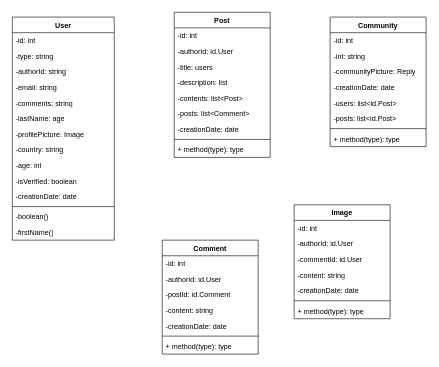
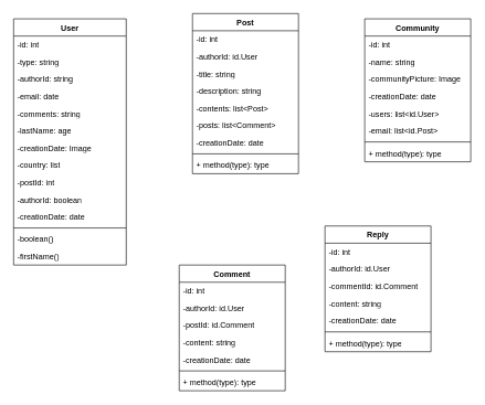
  <mxCell id="0" />
  <mxCell id="1" parent="0" />
  <mxCell id="2" value="User" style="swimlane;fontStyle=1;align=center;verticalAlign=top;childLayout=stackLayout;horizontal=1;startSize=26;horizontalStack=0;resizeParent=1;resizeParentMax=0;resizeLast=0;collapsible=1;marginBottom=0;whiteSpace=wrap;html=1;" vertex="1" parent="1"><mxGeometry x="20" y="28" width="170" height="372" as="geometry" /></mxCell>
  <mxCell id="3" value="-id: int" style="text;strokeColor=none;fillColor=none;align=left;verticalAlign=top;spacingLeft=4;spacingRight=4;overflow=hidden;rotatable=0;points=[[0,0.5],[1,0.5]];portConstraint=eastwest;whiteSpace=wrap;html=1;" vertex="1" parent="2"><mxGeometry y="26" width="170" height="26" as="geometry" /></mxCell>
  <mxCell id="4" value="-type: string&lt;br&gt;" style="text;strokeColor=none;fillColor=none;align=left;verticalAlign=top;spacingLeft=4;spacingRight=4;overflow=hidden;rotatable=0;points=[[0,0.5],[1,0.5]];portConstraint=eastwest;whiteSpace=wrap;html=1;" vertex="1" parent="2"><mxGeometry y="52" width="170" height="26" as="geometry" /></mxCell>
  <mxCell id="5" value="-authorId: string" style="text;strokeColor=none;fillColor=none;align=left;verticalAlign=top;spacingLeft=4;spacingRight=4;overflow=hidden;rotatable=0;points=[[0,0.5],[1,0.5]];portConstraint=eastwest;whiteSpace=wrap;html=1;" vertex="1" parent="2"><mxGeometry y="78" width="170" height="26" as="geometry" /></mxCell>
- <mxCell id="6" value="-email: string" style="text;strokeColor=none;fillColor=none;align=left;verticalAlign=top;spacingLeft=4;spacingRight=4;overflow=hidden;rotatable=0;points=[[0,0.5],[1,0.5]];portConstraint=eastwest;whiteSpace=wrap;html=1;" vertex="1" parent="2"><mxGeometry y="104" width="170" height="26" as="geometry" /></mxCell>
+ <mxCell id="6" value="-email: date" style="text;strokeColor=none;fillColor=none;align=left;verticalAlign=top;spacingLeft=4;spacingRight=4;overflow=hidden;rotatable=0;points=[[0,0.5],[1,0.5]];portConstraint=eastwest;whiteSpace=wrap;html=1;" vertex="1" parent="2"><mxGeometry y="104" width="170" height="26" as="geometry" /></mxCell>
  <mxCell id="7" value="-comments: string" style="text;strokeColor=none;fillColor=none;align=left;verticalAlign=top;spacingLeft=4;spacingRight=4;overflow=hidden;rotatable=0;points=[[0,0.5],[1,0.5]];portConstraint=eastwest;whiteSpace=wrap;html=1;" vertex="1" parent="2"><mxGeometry y="130" width="170" height="26" as="geometry" /></mxCell>
  <mxCell id="8" value="-lastName: age" style="text;strokeColor=none;fillColor=none;align=left;verticalAlign=top;spacingLeft=4;spacingRight=4;overflow=hidden;rotatable=0;points=[[0,0.5],[1,0.5]];portConstraint=eastwest;whiteSpace=wrap;html=1;" vertex="1" parent="2"><mxGeometry y="156" width="170" height="26" as="geometry" /></mxCell>
- <mxCell id="9" value="-profilePicture: Image" style="text;strokeColor=none;fillColor=none;align=left;verticalAlign=top;spacingLeft=4;spacingRight=4;overflow=hidden;rotatable=0;points=[[0,0.5],[1,0.5]];portConstraint=eastwest;whiteSpace=wrap;html=1;" vertex="1" parent="2"><mxGeometry y="182" width="170" height="26" as="geometry" /></mxCell>
- <mxCell id="10" value="-country: string" style="text;strokeColor=none;fillColor=none;align=left;verticalAlign=top;spacingLeft=4;spacingRight=4;overflow=hidden;rotatable=0;points=[[0,0.5],[1,0.5]];portConstraint=eastwest;whiteSpace=wrap;html=1;" vertex="1" parent="2"><mxGeometry y="208" width="170" height="26" as="geometry" /></mxCell>
- <mxCell id="11" value="-age: int" style="text;strokeColor=none;fillColor=none;align=left;verticalAlign=top;spacingLeft=4;spacingRight=4;overflow=hidden;rotatable=0;points=[[0,0.5],[1,0.5]];portConstraint=eastwest;whiteSpace=wrap;html=1;" vertex="1" parent="2"><mxGeometry y="234" width="170" height="26" as="geometry" /></mxCell>
- <mxCell id="12" value="-isVerified: boolean" style="text;strokeColor=none;fillColor=none;align=left;verticalAlign=top;spacingLeft=4;spacingRight=4;overflow=hidden;rotatable=0;points=[[0,0.5],[1,0.5]];portConstraint=eastwest;whiteSpace=wrap;html=1;" vertex="1" parent="2"><mxGeometry y="260" width="170" height="26" as="geometry" /></mxCell>
+ <mxCell id="9" value="-creationDate: Image" style="text;strokeColor=none;fillColor=none;align=left;verticalAlign=top;spacingLeft=4;spacingRight=4;overflow=hidden;rotatable=0;points=[[0,0.5],[1,0.5]];portConstraint=eastwest;whiteSpace=wrap;html=1;" vertex="1" parent="2"><mxGeometry y="182" width="170" height="26" as="geometry" /></mxCell>
+ <mxCell id="10" value="-country: list" style="text;strokeColor=none;fillColor=none;align=left;verticalAlign=top;spacingLeft=4;spacingRight=4;overflow=hidden;rotatable=0;points=[[0,0.5],[1,0.5]];portConstraint=eastwest;whiteSpace=wrap;html=1;" vertex="1" parent="2"><mxGeometry y="208" width="170" height="26" as="geometry" /></mxCell>
+ <mxCell id="11" value="-postId: int" style="text;strokeColor=none;fillColor=none;align=left;verticalAlign=top;spacingLeft=4;spacingRight=4;overflow=hidden;rotatable=0;points=[[0,0.5],[1,0.5]];portConstraint=eastwest;whiteSpace=wrap;html=1;" vertex="1" parent="2"><mxGeometry y="234" width="170" height="26" as="geometry" /></mxCell>
+ <mxCell id="12" value="-authorId: boolean" style="text;strokeColor=none;fillColor=none;align=left;verticalAlign=top;spacingLeft=4;spacingRight=4;overflow=hidden;rotatable=0;points=[[0,0.5],[1,0.5]];portConstraint=eastwest;whiteSpace=wrap;html=1;" vertex="1" parent="2"><mxGeometry y="260" width="170" height="26" as="geometry" /></mxCell>
  <mxCell id="13" value="-creationDate: date" style="text;strokeColor=none;fillColor=none;align=left;verticalAlign=top;spacingLeft=4;spacingRight=4;overflow=hidden;rotatable=0;points=[[0,0.5],[1,0.5]];portConstraint=eastwest;whiteSpace=wrap;html=1;" vertex="1" parent="2"><mxGeometry y="286" width="170" height="26" as="geometry" /></mxCell>
  <mxCell id="14" value="" style="line;strokeWidth=1;fillColor=none;align=left;verticalAlign=middle;spacingTop=-1;spacingLeft=3;spacingRight=3;rotatable=0;labelPosition=right;points=[];portConstraint=eastwest;strokeColor=inherit;" vertex="1" parent="2"><mxGeometry y="312" width="170" height="8" as="geometry" /></mxCell>
  <mxCell id="15" value="-boolean()" style="text;strokeColor=none;fillColor=none;align=left;verticalAlign=top;spacingLeft=4;spacingRight=4;overflow=hidden;rotatable=0;points=[[0,0.5],[1,0.5]];portConstraint=eastwest;whiteSpace=wrap;html=1;" vertex="1" parent="2"><mxGeometry y="320" width="170" height="26" as="geometry" /></mxCell>
  <mxCell id="16" value="-firstName()" style="text;strokeColor=none;fillColor=none;align=left;verticalAlign=top;spacingLeft=4;spacingRight=4;overflow=hidden;rotatable=0;points=[[0,0.5],[1,0.5]];portConstraint=eastwest;whiteSpace=wrap;html=1;" vertex="1" parent="2"><mxGeometry y="346" width="170" height="26" as="geometry" /></mxCell>
  <mxCell id="17" value="Community" style="swimlane;fontStyle=1;align=center;verticalAlign=top;childLayout=stackLayout;horizontal=1;startSize=26;horizontalStack=0;resizeParent=1;resizeParentMax=0;resizeLast=0;collapsible=1;marginBottom=0;whiteSpace=wrap;html=1;" vertex="1" parent="1"><mxGeometry x="550" y="28" width="160" height="216" as="geometry" /></mxCell>
  <mxCell id="18" value="-id: int" style="text;strokeColor=none;fillColor=none;align=left;verticalAlign=top;spacingLeft=4;spacingRight=4;overflow=hidden;rotatable=0;points=[[0,0.5],[1,0.5]];portConstraint=eastwest;whiteSpace=wrap;html=1;" vertex="1" parent="17"><mxGeometry y="26" width="160" height="26" as="geometry" /></mxCell>
- <mxCell id="19" value="-int: string" style="text;strokeColor=none;fillColor=none;align=left;verticalAlign=top;spacingLeft=4;spacingRight=4;overflow=hidden;rotatable=0;points=[[0,0.5],[1,0.5]];portConstraint=eastwest;whiteSpace=wrap;html=1;" vertex="1" parent="17"><mxGeometry y="52" width="160" height="26" as="geometry" /></mxCell>
- <mxCell id="20" value="-communityPicture: Reply" style="text;strokeColor=none;fillColor=none;align=left;verticalAlign=top;spacingLeft=4;spacingRight=4;overflow=hidden;rotatable=0;points=[[0,0.5],[1,0.5]];portConstraint=eastwest;whiteSpace=wrap;html=1;" vertex="1" parent="17"><mxGeometry y="78" width="160" height="26" as="geometry" /></mxCell>
+ <mxCell id="19" value="-name: string" style="text;strokeColor=none;fillColor=none;align=left;verticalAlign=top;spacingLeft=4;spacingRight=4;overflow=hidden;rotatable=0;points=[[0,0.5],[1,0.5]];portConstraint=eastwest;whiteSpace=wrap;html=1;" vertex="1" parent="17"><mxGeometry y="52" width="160" height="26" as="geometry" /></mxCell>
+ <mxCell id="20" value="-communityPicture: Image" style="text;strokeColor=none;fillColor=none;align=left;verticalAlign=top;spacingLeft=4;spacingRight=4;overflow=hidden;rotatable=0;points=[[0,0.5],[1,0.5]];portConstraint=eastwest;whiteSpace=wrap;html=1;" vertex="1" parent="17"><mxGeometry y="78" width="160" height="26" as="geometry" /></mxCell>
  <mxCell id="21" value="-creationDate: date" style="text;strokeColor=none;fillColor=none;align=left;verticalAlign=top;spacingLeft=4;spacingRight=4;overflow=hidden;rotatable=0;points=[[0,0.5],[1,0.5]];portConstraint=eastwest;whiteSpace=wrap;html=1;" vertex="1" parent="17"><mxGeometry y="104" width="160" height="26" as="geometry" /></mxCell>
- <mxCell id="22" value="-users: list&amp;lt;id.Post&amp;gt;" style="text;strokeColor=none;fillColor=none;align=left;verticalAlign=top;spacingLeft=4;spacingRight=4;overflow=hidden;rotatable=0;points=[[0,0.5],[1,0.5]];portConstraint=eastwest;whiteSpace=wrap;html=1;" vertex="1" parent="17"><mxGeometry y="130" width="160" height="26" as="geometry" /></mxCell>
- <mxCell id="23" value="-posts: list&amp;lt;id.Post&amp;gt;" style="text;strokeColor=none;fillColor=none;align=left;verticalAlign=top;spacingLeft=4;spacingRight=4;overflow=hidden;rotatable=0;points=[[0,0.5],[1,0.5]];portConstraint=eastwest;whiteSpace=wrap;html=1;" vertex="1" parent="17"><mxGeometry y="156" width="160" height="26" as="geometry" /></mxCell>
+ <mxCell id="22" value="-users: list&amp;lt;id.User&amp;gt;" style="text;strokeColor=none;fillColor=none;align=left;verticalAlign=top;spacingLeft=4;spacingRight=4;overflow=hidden;rotatable=0;points=[[0,0.5],[1,0.5]];portConstraint=eastwest;whiteSpace=wrap;html=1;" vertex="1" parent="17"><mxGeometry y="130" width="160" height="26" as="geometry" /></mxCell>
+ <mxCell id="23" value="-email: list&amp;lt;id.Post&amp;gt;" style="text;strokeColor=none;fillColor=none;align=left;verticalAlign=top;spacingLeft=4;spacingRight=4;overflow=hidden;rotatable=0;points=[[0,0.5],[1,0.5]];portConstraint=eastwest;whiteSpace=wrap;html=1;" vertex="1" parent="17"><mxGeometry y="156" width="160" height="26" as="geometry" /></mxCell>
  <mxCell id="24" value="" style="line;strokeWidth=1;fillColor=none;align=left;verticalAlign=middle;spacingTop=-1;spacingLeft=3;spacingRight=3;rotatable=0;labelPosition=right;points=[];portConstraint=eastwest;strokeColor=inherit;" vertex="1" parent="17"><mxGeometry y="182" width="160" height="8" as="geometry" /></mxCell>
  <mxCell id="25" value="+ method(type): type" style="text;strokeColor=none;fillColor=none;align=left;verticalAlign=top;spacingLeft=4;spacingRight=4;overflow=hidden;rotatable=0;points=[[0,0.5],[1,0.5]];portConstraint=eastwest;whiteSpace=wrap;html=1;" vertex="1" parent="17"><mxGeometry y="190" width="160" height="26" as="geometry" /></mxCell>
  <mxCell id="26" value="Post" style="swimlane;fontStyle=1;align=center;verticalAlign=top;childLayout=stackLayout;horizontal=1;startSize=26;horizontalStack=0;resizeParent=1;resizeParentMax=0;resizeLast=0;collapsible=1;marginBottom=0;whiteSpace=wrap;html=1;" vertex="1" parent="1"><mxGeometry x="290" y="20" width="160" height="242" as="geometry" /></mxCell>
  <mxCell id="27" value="-id: int" style="text;strokeColor=none;fillColor=none;align=left;verticalAlign=top;spacingLeft=4;spacingRight=4;overflow=hidden;rotatable=0;points=[[0,0.5],[1,0.5]];portConstraint=eastwest;whiteSpace=wrap;html=1;" vertex="1" parent="26"><mxGeometry y="26" width="160" height="26" as="geometry" /></mxCell>
  <mxCell id="28" value="-authorId: id.User" style="text;strokeColor=none;fillColor=none;align=left;verticalAlign=top;spacingLeft=4;spacingRight=4;overflow=hidden;rotatable=0;points=[[0,0.5],[1,0.5]];portConstraint=eastwest;whiteSpace=wrap;html=1;" vertex="1" parent="26"><mxGeometry y="52" width="160" height="26" as="geometry" /></mxCell>
- <mxCell id="29" value="-title: users" style="text;strokeColor=none;fillColor=none;align=left;verticalAlign=top;spacingLeft=4;spacingRight=4;overflow=hidden;rotatable=0;points=[[0,0.5],[1,0.5]];portConstraint=eastwest;whiteSpace=wrap;html=1;" vertex="1" parent="26"><mxGeometry y="78" width="160" height="26" as="geometry" /></mxCell>
- <mxCell id="30" value="-description: list" style="text;strokeColor=none;fillColor=none;align=left;verticalAlign=top;spacingLeft=4;spacingRight=4;overflow=hidden;rotatable=0;points=[[0,0.5],[1,0.5]];portConstraint=eastwest;whiteSpace=wrap;html=1;" vertex="1" parent="26"><mxGeometry y="104" width="160" height="26" as="geometry" /></mxCell>
+ <mxCell id="29" value="-title: string" style="text;strokeColor=none;fillColor=none;align=left;verticalAlign=top;spacingLeft=4;spacingRight=4;overflow=hidden;rotatable=0;points=[[0,0.5],[1,0.5]];portConstraint=eastwest;whiteSpace=wrap;html=1;" vertex="1" parent="26"><mxGeometry y="78" width="160" height="26" as="geometry" /></mxCell>
+ <mxCell id="30" value="-description: string" style="text;strokeColor=none;fillColor=none;align=left;verticalAlign=top;spacingLeft=4;spacingRight=4;overflow=hidden;rotatable=0;points=[[0,0.5],[1,0.5]];portConstraint=eastwest;whiteSpace=wrap;html=1;" vertex="1" parent="26"><mxGeometry y="104" width="160" height="26" as="geometry" /></mxCell>
  <mxCell id="31" value="-contents: list&amp;lt;Post&amp;gt;" style="text;strokeColor=none;fillColor=none;align=left;verticalAlign=top;spacingLeft=4;spacingRight=4;overflow=hidden;rotatable=0;points=[[0,0.5],[1,0.5]];portConstraint=eastwest;whiteSpace=wrap;html=1;" vertex="1" parent="26"><mxGeometry y="130" width="160" height="26" as="geometry" /></mxCell>
  <mxCell id="32" value="-posts: list&amp;lt;Comment&amp;gt;" style="text;strokeColor=none;fillColor=none;align=left;verticalAlign=top;spacingLeft=4;spacingRight=4;overflow=hidden;rotatable=0;points=[[0,0.5],[1,0.5]];portConstraint=eastwest;whiteSpace=wrap;html=1;" vertex="1" parent="26"><mxGeometry y="156" width="160" height="26" as="geometry" /></mxCell>
  <mxCell id="33" value="-creationDate: date" style="text;strokeColor=none;fillColor=none;align=left;verticalAlign=top;spacingLeft=4;spacingRight=4;overflow=hidden;rotatable=0;points=[[0,0.5],[1,0.5]];portConstraint=eastwest;whiteSpace=wrap;html=1;" vertex="1" parent="26"><mxGeometry y="182" width="160" height="26" as="geometry" /></mxCell>
  <mxCell id="34" value="" style="line;strokeWidth=1;fillColor=none;align=left;verticalAlign=middle;spacingTop=-1;spacingLeft=3;spacingRight=3;rotatable=0;labelPosition=right;points=[];portConstraint=eastwest;strokeColor=inherit;" vertex="1" parent="26"><mxGeometry y="208" width="160" height="8" as="geometry" /></mxCell>
  <mxCell id="35" value="+ method(type): type" style="text;strokeColor=none;fillColor=none;align=left;verticalAlign=top;spacingLeft=4;spacingRight=4;overflow=hidden;rotatable=0;points=[[0,0.5],[1,0.5]];portConstraint=eastwest;whiteSpace=wrap;html=1;" vertex="1" parent="26"><mxGeometry y="216" width="160" height="26" as="geometry" /></mxCell>
  <mxCell id="36" value="Comment" style="swimlane;fontStyle=1;align=center;verticalAlign=top;childLayout=stackLayout;horizontal=1;startSize=26;horizontalStack=0;resizeParent=1;resizeParentMax=0;resizeLast=0;collapsible=1;marginBottom=0;whiteSpace=wrap;html=1;" vertex="1" parent="1"><mxGeometry x="270" y="400" width="160" height="190" as="geometry" /></mxCell>
  <mxCell id="37" value="-id: int" style="text;strokeColor=none;fillColor=none;align=left;verticalAlign=top;spacingLeft=4;spacingRight=4;overflow=hidden;rotatable=0;points=[[0,0.5],[1,0.5]];portConstraint=eastwest;whiteSpace=wrap;html=1;" vertex="1" parent="36"><mxGeometry y="26" width="160" height="26" as="geometry" /></mxCell>
  <mxCell id="38" value="-authorId: id.User" style="text;strokeColor=none;fillColor=none;align=left;verticalAlign=top;spacingLeft=4;spacingRight=4;overflow=hidden;rotatable=0;points=[[0,0.5],[1,0.5]];portConstraint=eastwest;whiteSpace=wrap;html=1;" vertex="1" parent="36"><mxGeometry y="52" width="160" height="26" as="geometry" /></mxCell>
  <mxCell id="39" value="-postId: id.Comment" style="text;strokeColor=none;fillColor=none;align=left;verticalAlign=top;spacingLeft=4;spacingRight=4;overflow=hidden;rotatable=0;points=[[0,0.5],[1,0.5]];portConstraint=eastwest;whiteSpace=wrap;html=1;" vertex="1" parent="36"><mxGeometry y="78" width="160" height="26" as="geometry" /></mxCell>
  <mxCell id="40" value="-content: string" style="text;strokeColor=none;fillColor=none;align=left;verticalAlign=top;spacingLeft=4;spacingRight=4;overflow=hidden;rotatable=0;points=[[0,0.5],[1,0.5]];portConstraint=eastwest;whiteSpace=wrap;html=1;" vertex="1" parent="36"><mxGeometry y="104" width="160" height="26" as="geometry" /></mxCell>
  <mxCell id="41" value="-creationDate: date" style="text;strokeColor=none;fillColor=none;align=left;verticalAlign=top;spacingLeft=4;spacingRight=4;overflow=hidden;rotatable=0;points=[[0,0.5],[1,0.5]];portConstraint=eastwest;whiteSpace=wrap;html=1;" vertex="1" parent="36"><mxGeometry y="130" width="160" height="26" as="geometry" /></mxCell>
  <mxCell id="42" value="" style="line;strokeWidth=1;fillColor=none;align=left;verticalAlign=middle;spacingTop=-1;spacingLeft=3;spacingRight=3;rotatable=0;labelPosition=right;points=[];portConstraint=eastwest;strokeColor=inherit;" vertex="1" parent="36"><mxGeometry y="156" width="160" height="8" as="geometry" /></mxCell>
  <mxCell id="43" value="+ method(type): type" style="text;strokeColor=none;fillColor=none;align=left;verticalAlign=top;spacingLeft=4;spacingRight=4;overflow=hidden;rotatable=0;points=[[0,0.5],[1,0.5]];portConstraint=eastwest;whiteSpace=wrap;html=1;" vertex="1" parent="36"><mxGeometry y="164" width="160" height="26" as="geometry" /></mxCell>
- <mxCell id="44" value="Image" style="swimlane;fontStyle=1;align=center;verticalAlign=top;childLayout=stackLayout;horizontal=1;startSize=26;horizontalStack=0;resizeParent=1;resizeParentMax=0;resizeLast=0;collapsible=1;marginBottom=0;whiteSpace=wrap;html=1;" vertex="1" parent="1"><mxGeometry x="490" y="341" width="160" height="190" as="geometry" /></mxCell>
+ <mxCell id="44" value="Reply" style="swimlane;fontStyle=1;align=center;verticalAlign=top;childLayout=stackLayout;horizontal=1;startSize=26;horizontalStack=0;resizeParent=1;resizeParentMax=0;resizeLast=0;collapsible=1;marginBottom=0;whiteSpace=wrap;html=1;" vertex="1" parent="1"><mxGeometry x="490" y="341" width="160" height="190" as="geometry" /></mxCell>
  <mxCell id="45" value="-id: int" style="text;strokeColor=none;fillColor=none;align=left;verticalAlign=top;spacingLeft=4;spacingRight=4;overflow=hidden;rotatable=0;points=[[0,0.5],[1,0.5]];portConstraint=eastwest;whiteSpace=wrap;html=1;" vertex="1" parent="44"><mxGeometry y="26" width="160" height="26" as="geometry" /></mxCell>
  <mxCell id="46" value="-authorId: id.User" style="text;strokeColor=none;fillColor=none;align=left;verticalAlign=top;spacingLeft=4;spacingRight=4;overflow=hidden;rotatable=0;points=[[0,0.5],[1,0.5]];portConstraint=eastwest;whiteSpace=wrap;html=1;" vertex="1" parent="44"><mxGeometry y="52" width="160" height="26" as="geometry" /></mxCell>
- <mxCell id="47" value="-commentId: id.User" style="text;strokeColor=none;fillColor=none;align=left;verticalAlign=top;spacingLeft=4;spacingRight=4;overflow=hidden;rotatable=0;points=[[0,0.5],[1,0.5]];portConstraint=eastwest;whiteSpace=wrap;html=1;" vertex="1" parent="44"><mxGeometry y="78" width="160" height="26" as="geometry" /></mxCell>
+ <mxCell id="47" value="-commentId: id.Comment" style="text;strokeColor=none;fillColor=none;align=left;verticalAlign=top;spacingLeft=4;spacingRight=4;overflow=hidden;rotatable=0;points=[[0,0.5],[1,0.5]];portConstraint=eastwest;whiteSpace=wrap;html=1;" vertex="1" parent="44"><mxGeometry y="78" width="160" height="26" as="geometry" /></mxCell>
  <mxCell id="48" value="-content: string" style="text;strokeColor=none;fillColor=none;align=left;verticalAlign=top;spacingLeft=4;spacingRight=4;overflow=hidden;rotatable=0;points=[[0,0.5],[1,0.5]];portConstraint=eastwest;whiteSpace=wrap;html=1;" vertex="1" parent="44"><mxGeometry y="104" width="160" height="26" as="geometry" /></mxCell>
  <mxCell id="49" value="-creationDate: date" style="text;strokeColor=none;fillColor=none;align=left;verticalAlign=top;spacingLeft=4;spacingRight=4;overflow=hidden;rotatable=0;points=[[0,0.5],[1,0.5]];portConstraint=eastwest;whiteSpace=wrap;html=1;" vertex="1" parent="44"><mxGeometry y="130" width="160" height="26" as="geometry" /></mxCell>
  <mxCell id="50" value="" style="line;strokeWidth=1;fillColor=none;align=left;verticalAlign=middle;spacingTop=-1;spacingLeft=3;spacingRight=3;rotatable=0;labelPosition=right;points=[];portConstraint=eastwest;strokeColor=inherit;" vertex="1" parent="44"><mxGeometry y="156" width="160" height="8" as="geometry" /></mxCell>
  <mxCell id="51" value="+ method(type): type" style="text;strokeColor=none;fillColor=none;align=left;verticalAlign=top;spacingLeft=4;spacingRight=4;overflow=hidden;rotatable=0;points=[[0,0.5],[1,0.5]];portConstraint=eastwest;whiteSpace=wrap;html=1;" vertex="1" parent="44"><mxGeometry y="164" width="160" height="26" as="geometry" /></mxCell>
